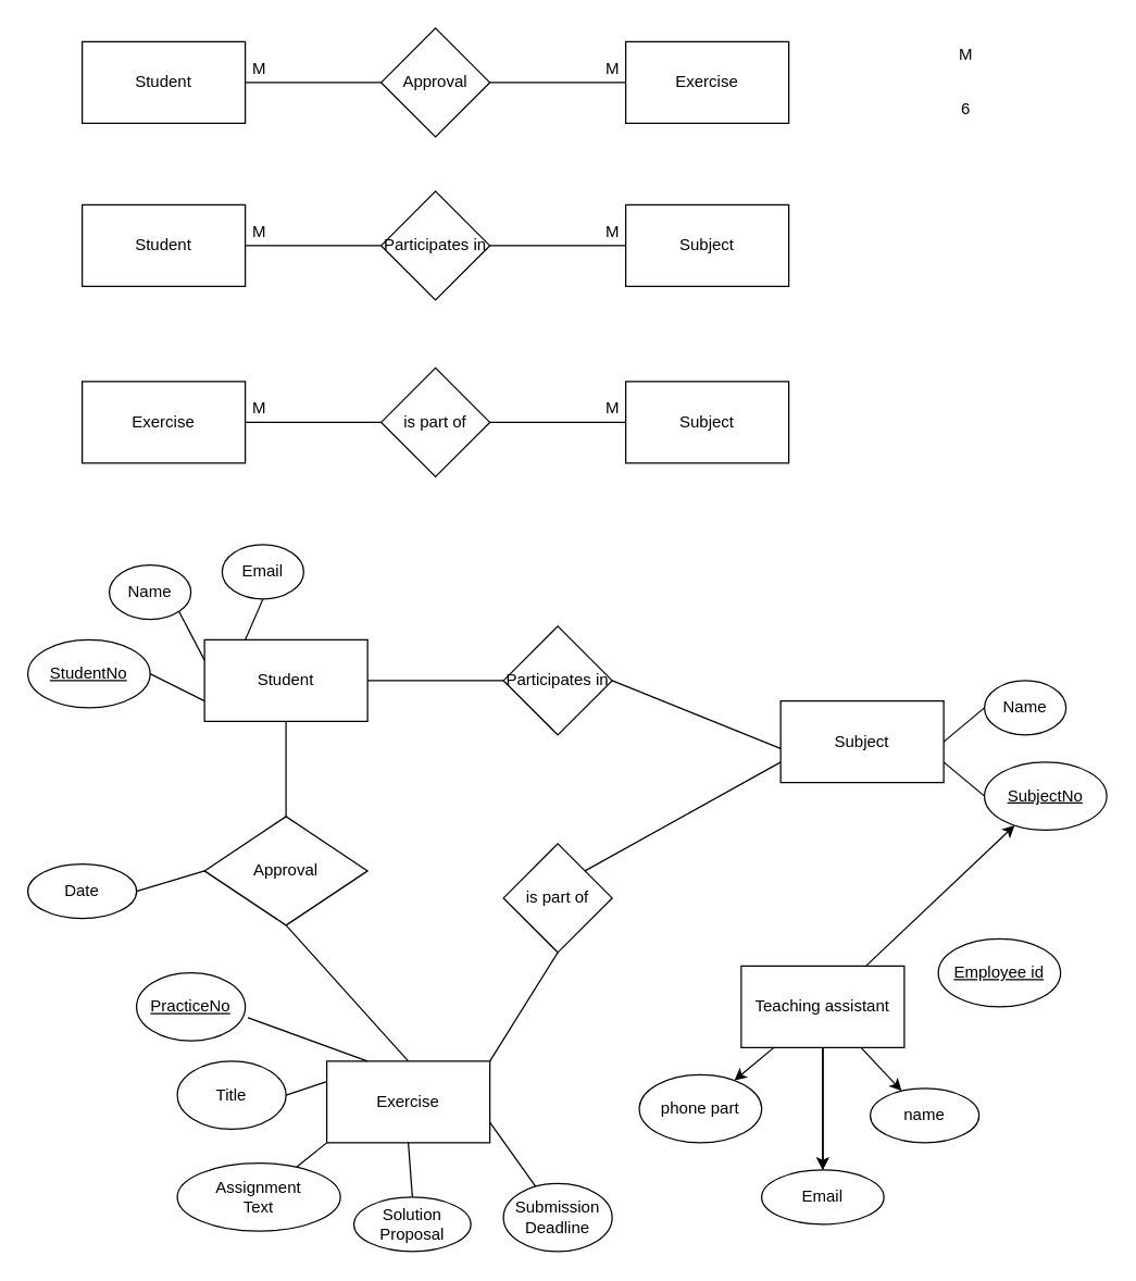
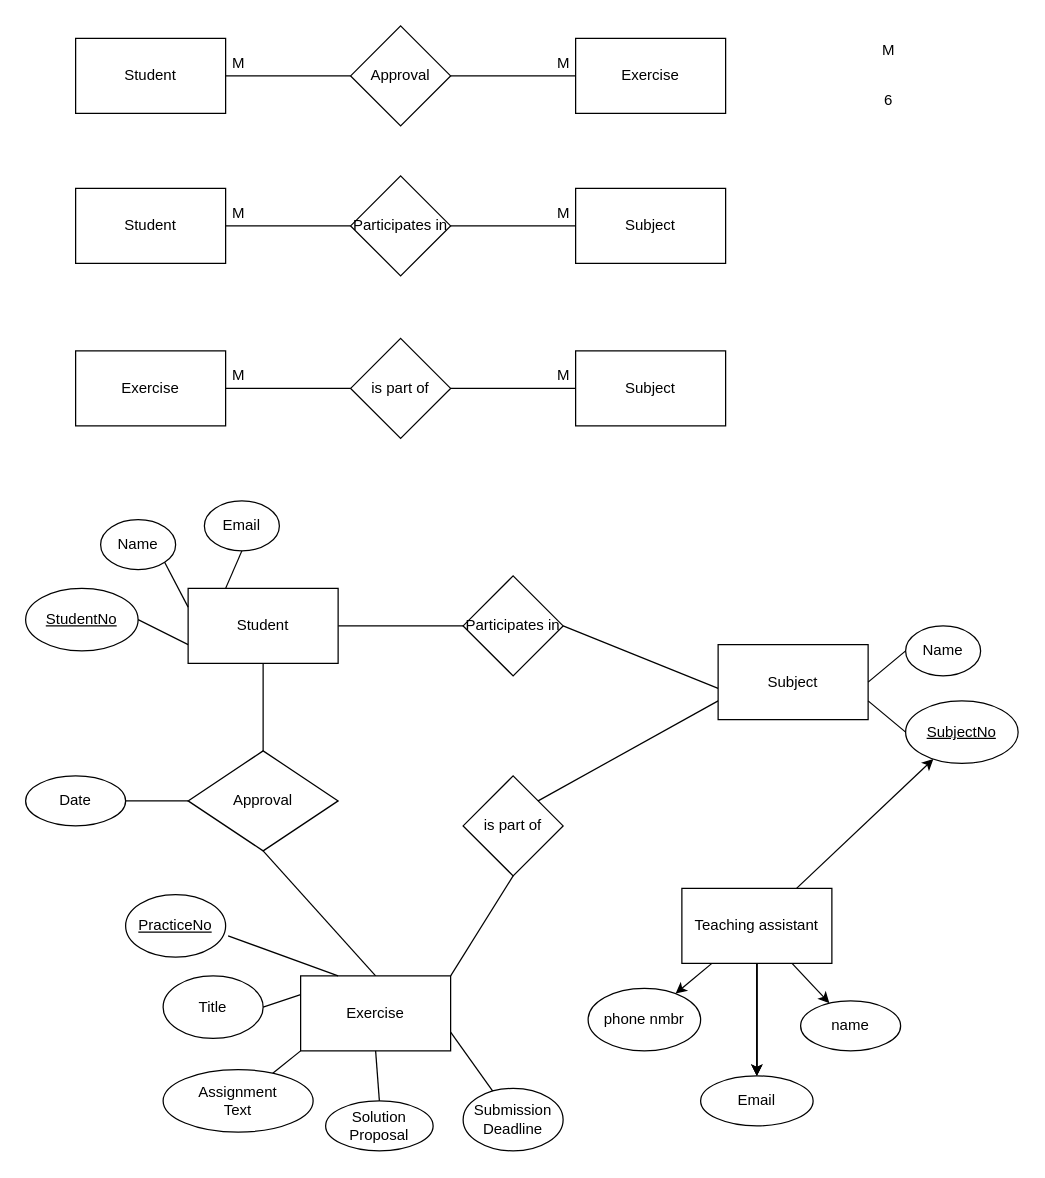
  <mxCell id="0" />
  <mxCell id="1" parent="0" />
  <mxCell id="2" value="Student" style="rounded=0;whiteSpace=wrap;html=1;" parent="1" vertex="1"><mxGeometry x="60" y="30" width="120" height="60" as="geometry" /></mxCell>
  <mxCell id="3" value="Exercise" style="rounded=0;whiteSpace=wrap;html=1;" parent="1" vertex="1"><mxGeometry x="460" y="30" width="120" height="60" as="geometry" /></mxCell>
  <mxCell id="4" value="Approval" style="rhombus;whiteSpace=wrap;html=1;" parent="1" vertex="1"><mxGeometry x="280" y="20" width="80" height="80" as="geometry" /></mxCell>
  <mxCell id="5" value="" style="endArrow=none;html=1;rounded=0;exitX=1;exitY=0.5;exitDx=0;exitDy=0;entryX=0;entryY=0.5;entryDx=0;entryDy=0;" parent="1" source="2" target="4" edge="1"><mxGeometry width="50" height="50" relative="1" as="geometry"><mxPoint x="170" y="130" as="sourcePoint" /><mxPoint x="220" y="80" as="targetPoint" /></mxGeometry></mxCell>
  <mxCell id="6" value="" style="endArrow=none;html=1;rounded=0;exitX=1;exitY=0.5;exitDx=0;exitDy=0;entryX=0;entryY=0.5;entryDx=0;entryDy=0;" parent="1" source="4" target="3" edge="1"><mxGeometry width="50" height="50" relative="1" as="geometry"><mxPoint x="310" y="100" as="sourcePoint" /><mxPoint x="360" y="50" as="targetPoint" /></mxGeometry></mxCell>
  <mxCell id="7" value="Student" style="rounded=0;whiteSpace=wrap;html=1;" parent="1" vertex="1"><mxGeometry x="60" y="150" width="120" height="60" as="geometry" /></mxCell>
  <mxCell id="8" value="Subject" style="rounded=0;whiteSpace=wrap;html=1;" parent="1" vertex="1"><mxGeometry x="460" y="150" width="120" height="60" as="geometry" /></mxCell>
  <mxCell id="9" value="Participates in" style="rhombus;whiteSpace=wrap;html=1;" parent="1" vertex="1"><mxGeometry x="280" y="140" width="80" height="80" as="geometry" /></mxCell>
  <mxCell id="10" value="" style="endArrow=none;html=1;rounded=0;exitX=1;exitY=0.5;exitDx=0;exitDy=0;entryX=0;entryY=0.5;entryDx=0;entryDy=0;" parent="1" source="7" target="9" edge="1"><mxGeometry width="50" height="50" relative="1" as="geometry"><mxPoint x="170" y="250" as="sourcePoint" /><mxPoint x="220" y="200" as="targetPoint" /></mxGeometry></mxCell>
  <mxCell id="11" value="" style="endArrow=none;html=1;rounded=0;exitX=1;exitY=0.5;exitDx=0;exitDy=0;entryX=0;entryY=0.5;entryDx=0;entryDy=0;" parent="1" source="9" target="8" edge="1"><mxGeometry width="50" height="50" relative="1" as="geometry"><mxPoint x="310" y="220" as="sourcePoint" /><mxPoint x="360" y="170" as="targetPoint" /></mxGeometry></mxCell>
  <mxCell id="12" value="Exercise" style="rounded=0;whiteSpace=wrap;html=1;" parent="1" vertex="1"><mxGeometry x="60" y="280" width="120" height="60" as="geometry" /></mxCell>
  <mxCell id="13" value="Subject" style="rounded=0;whiteSpace=wrap;html=1;" parent="1" vertex="1"><mxGeometry x="460" y="280" width="120" height="60" as="geometry" /></mxCell>
  <mxCell id="14" value="is part of" style="rhombus;whiteSpace=wrap;html=1;" parent="1" vertex="1"><mxGeometry x="280" y="270" width="80" height="80" as="geometry" /></mxCell>
  <mxCell id="15" value="" style="endArrow=none;html=1;rounded=0;exitX=1;exitY=0.5;exitDx=0;exitDy=0;entryX=0;entryY=0.5;entryDx=0;entryDy=0;" parent="1" target="14" edge="1"><mxGeometry width="50" height="50" relative="1" as="geometry"><mxPoint x="180" y="310" as="sourcePoint" /><mxPoint x="230" y="330" as="targetPoint" /></mxGeometry></mxCell>
  <mxCell id="16" value="" style="endArrow=none;html=1;rounded=0;exitX=1;exitY=0.5;exitDx=0;exitDy=0;entryX=0;entryY=0.5;entryDx=0;entryDy=0;" parent="1" source="14" edge="1"><mxGeometry width="50" height="50" relative="1" as="geometry"><mxPoint x="320" y="350" as="sourcePoint" /><mxPoint x="460" y="310" as="targetPoint" /></mxGeometry></mxCell>
  <mxCell id="17" value="M" style="text;html=1;resizable=0;autosize=1;align=center;verticalAlign=middle;points=[];fillColor=none;strokeColor=none;rounded=0;" parent="1" vertex="1"><mxGeometry x="700" y="30" width="20" height="20" as="geometry" /></mxCell>
  <mxCell id="18" value="6" style="text;html=1;resizable=0;autosize=1;align=center;verticalAlign=middle;points=[];fillColor=none;strokeColor=none;rounded=0;" parent="1" vertex="1"><mxGeometry x="700" y="70" width="20" height="20" as="geometry" /></mxCell>
  <mxCell id="19" value="M" style="text;html=1;resizable=0;autosize=1;align=center;verticalAlign=middle;points=[];fillColor=none;strokeColor=none;rounded=0;" parent="1" vertex="1"><mxGeometry x="440" y="40" width="20" height="20" as="geometry" /></mxCell>
  <mxCell id="20" value="M" style="text;html=1;resizable=0;autosize=1;align=center;verticalAlign=middle;points=[];fillColor=none;strokeColor=none;rounded=0;" parent="1" vertex="1"><mxGeometry x="180" y="40" width="20" height="20" as="geometry" /></mxCell>
  <mxCell id="21" value="M" style="text;html=1;resizable=0;autosize=1;align=center;verticalAlign=middle;points=[];fillColor=none;strokeColor=none;rounded=0;" parent="1" vertex="1"><mxGeometry x="440" y="160" width="20" height="20" as="geometry" /></mxCell>
  <mxCell id="22" value="M" style="text;html=1;resizable=0;autosize=1;align=center;verticalAlign=middle;points=[];fillColor=none;strokeColor=none;rounded=0;" parent="1" vertex="1"><mxGeometry x="180" y="160" width="20" height="20" as="geometry" /></mxCell>
  <mxCell id="23" value="M" style="text;html=1;resizable=0;autosize=1;align=center;verticalAlign=middle;points=[];fillColor=none;strokeColor=none;rounded=0;" parent="1" vertex="1"><mxGeometry x="180" y="290" width="20" height="20" as="geometry" /></mxCell>
  <mxCell id="24" value="M" style="text;html=1;resizable=0;autosize=1;align=center;verticalAlign=middle;points=[];fillColor=none;strokeColor=none;rounded=0;" parent="1" vertex="1"><mxGeometry x="440" y="290" width="20" height="20" as="geometry" /></mxCell>
  <mxCell id="25" value="Approval" style="rhombus;whiteSpace=wrap;html=1;" parent="1" vertex="1"><mxGeometry x="150" y="600" width="120" height="80" as="geometry" /></mxCell>
  <mxCell id="26" value="" style="endArrow=none;html=1;rounded=0;exitX=0.5;exitY=1;exitDx=0;exitDy=0;entryX=0.5;entryY=0;entryDx=0;entryDy=0;" parent="1" source="45" target="25" edge="1"><mxGeometry width="50" height="50" relative="1" as="geometry"><mxPoint x="180" y="500" as="sourcePoint" /><mxPoint x="120" y="690" as="targetPoint" /></mxGeometry></mxCell>
  <mxCell id="27" value="" style="endArrow=none;html=1;rounded=0;exitX=0.5;exitY=1;exitDx=0;exitDy=0;entryX=0.5;entryY=0;entryDx=0;entryDy=0;" parent="1" source="25" target="39" edge="1"><mxGeometry width="50" height="50" relative="1" as="geometry"><mxPoint x="210" y="710" as="sourcePoint" /><mxPoint x="350" y="740" as="targetPoint" /></mxGeometry></mxCell>
  <mxCell id="28" value="Participates in" style="rhombus;whiteSpace=wrap;html=1;" parent="1" vertex="1"><mxGeometry x="370" y="460" width="80" height="80" as="geometry" /></mxCell>
  <mxCell id="29" value="" style="endArrow=none;html=1;rounded=0;exitX=1;exitY=0.5;exitDx=0;exitDy=0;entryX=0;entryY=0.5;entryDx=0;entryDy=0;" parent="1" source="28" edge="1"><mxGeometry width="50" height="50" relative="1" as="geometry"><mxPoint x="424" y="590" as="sourcePoint" /><mxPoint x="574" y="550" as="targetPoint" /></mxGeometry></mxCell>
  <mxCell id="30" value="" style="endArrow=none;html=1;rounded=0;exitX=1;exitY=0.5;exitDx=0;exitDy=0;entryX=0;entryY=0.5;entryDx=0;entryDy=0;" parent="1" source="45" target="28" edge="1"><mxGeometry width="50" height="50" relative="1" as="geometry"><mxPoint x="240" y="470" as="sourcePoint" /><mxPoint x="390" y="550" as="targetPoint" /></mxGeometry></mxCell>
  <mxCell id="31" value="is part of" style="rhombus;whiteSpace=wrap;html=1;" parent="1" vertex="1"><mxGeometry x="370" y="620" width="80" height="80" as="geometry" /></mxCell>
  <mxCell id="32" value="" style="endArrow=none;html=1;rounded=0;exitX=1;exitY=0;exitDx=0;exitDy=0;entryX=0.5;entryY=1;entryDx=0;entryDy=0;" parent="1" source="39" target="31" edge="1"><mxGeometry width="50" height="50" relative="1" as="geometry"><mxPoint x="470" y="740" as="sourcePoint" /><mxPoint x="560" y="720" as="targetPoint" /></mxGeometry></mxCell>
  <mxCell id="33" value="" style="endArrow=none;html=1;rounded=0;exitX=1;exitY=0;exitDx=0;exitDy=0;entryX=0;entryY=0.75;entryDx=0;entryDy=0;" parent="1" source="31" edge="1" target="53"><mxGeometry width="50" height="50" relative="1" as="geometry"><mxPoint x="650" y="740" as="sourcePoint" /><mxPoint x="634" y="580" as="targetPoint" /></mxGeometry></mxCell>
  <mxCell id="34" value="Title" style="ellipse;whiteSpace=wrap;html=1;" parent="1" vertex="1"><mxGeometry x="130" y="780" width="80" height="50" as="geometry" /></mxCell>
  <mxCell id="35" value="&lt;u&gt;PracticeNo&lt;/u&gt;" style="ellipse;whiteSpace=wrap;html=1;" parent="1" vertex="1"><mxGeometry x="100" y="715" width="80" height="50" as="geometry" /></mxCell>
  <mxCell id="36" value="&lt;div&gt;Assignment&lt;/div&gt;&lt;div&gt;Text&lt;/div&gt;" style="ellipse;whiteSpace=wrap;html=1;" parent="1" vertex="1"><mxGeometry x="130" y="855" width="120" height="50" as="geometry" /></mxCell>
  <mxCell id="37" value="&lt;div&gt;Submission&lt;/div&gt;&lt;div&gt;Deadline&lt;/div&gt;" style="ellipse;whiteSpace=wrap;html=1;" parent="1" vertex="1"><mxGeometry x="370" y="870" width="80" height="50" as="geometry" /></mxCell>
  <mxCell id="38" value="&lt;div&gt;Solution&lt;/div&gt;&lt;div&gt;Proposal&lt;br&gt;&lt;/div&gt;" style="ellipse;whiteSpace=wrap;html=1;" parent="1" vertex="1"><mxGeometry x="260" y="880" width="86" height="40" as="geometry" /></mxCell>
  <mxCell id="39" value="Exercise" style="rounded=0;whiteSpace=wrap;html=1;" parent="1" vertex="1"><mxGeometry x="240" y="780" width="120" height="60" as="geometry" /></mxCell>
  <mxCell id="40" value="" style="endArrow=none;html=1;rounded=0;entryX=0.25;entryY=0;entryDx=0;entryDy=0;exitX=1.025;exitY=0.66;exitDx=0;exitDy=0;exitPerimeter=0;" parent="1" source="35" target="39" edge="1"><mxGeometry width="50" height="50" relative="1" as="geometry"><mxPoint x="230" y="770" as="sourcePoint" /><mxPoint x="280" y="720" as="targetPoint" /></mxGeometry></mxCell>
  <mxCell id="41" value="" style="endArrow=none;html=1;rounded=0;entryX=0;entryY=0.25;entryDx=0;entryDy=0;exitX=1;exitY=0.5;exitDx=0;exitDy=0;" parent="1" source="34" target="39" edge="1"><mxGeometry width="50" height="50" relative="1" as="geometry"><mxPoint x="272" y="753" as="sourcePoint" /><mxPoint x="330" y="780" as="targetPoint" /></mxGeometry></mxCell>
  <mxCell id="42" value="" style="endArrow=none;html=1;rounded=0;entryX=0;entryY=1;entryDx=0;entryDy=0;" parent="1" source="36" target="39" edge="1"><mxGeometry width="50" height="50" relative="1" as="geometry"><mxPoint x="210" y="980" as="sourcePoint" /><mxPoint x="260" y="930" as="targetPoint" /></mxGeometry></mxCell>
  <mxCell id="43" value="" style="endArrow=none;html=1;rounded=0;entryX=0.5;entryY=1;entryDx=0;entryDy=0;exitX=0.5;exitY=0;exitDx=0;exitDy=0;" parent="1" source="38" target="39" edge="1"><mxGeometry width="50" height="50" relative="1" as="geometry"><mxPoint x="270" y="970" as="sourcePoint" /><mxPoint x="320" y="920" as="targetPoint" /></mxGeometry></mxCell>
  <mxCell id="44" value="" style="endArrow=none;html=1;rounded=0;exitX=1;exitY=0.75;exitDx=0;exitDy=0;" parent="1" source="39" target="37" edge="1"><mxGeometry width="50" height="50" relative="1" as="geometry"><mxPoint x="460" y="840" as="sourcePoint" /><mxPoint x="510" y="790" as="targetPoint" /></mxGeometry></mxCell>
  <mxCell id="45" value="Student" style="rounded=0;whiteSpace=wrap;html=1;" parent="1" vertex="1"><mxGeometry x="150" y="470" width="120" height="60" as="geometry" /></mxCell>
  <mxCell id="46" value="Email" style="ellipse;whiteSpace=wrap;html=1;" parent="1" vertex="1"><mxGeometry x="163" y="400" width="60" height="40" as="geometry" /></mxCell>
  <mxCell id="47" value="Name" style="ellipse;whiteSpace=wrap;html=1;" parent="1" vertex="1"><mxGeometry x="80" y="415" width="60" height="40" as="geometry" /></mxCell>
  <mxCell id="48" value="&lt;div&gt;&lt;u&gt;StudentNo&lt;/u&gt;&lt;/div&gt;" style="ellipse;whiteSpace=wrap;html=1;" parent="1" vertex="1"><mxGeometry x="20" y="470" width="90" height="50" as="geometry" /></mxCell>
  <mxCell id="49" value="" style="endArrow=none;html=1;rounded=0;exitX=0.5;exitY=1;exitDx=0;exitDy=0;entryX=0.25;entryY=0;entryDx=0;entryDy=0;" parent="1" source="46" target="45" edge="1"><mxGeometry width="50" height="50" relative="1" as="geometry"><mxPoint x="190" y="480" as="sourcePoint" /><mxPoint x="240" y="430" as="targetPoint" /></mxGeometry></mxCell>
  <mxCell id="50" value="" style="endArrow=none;html=1;rounded=0;exitX=1;exitY=1;exitDx=0;exitDy=0;entryX=0;entryY=0.25;entryDx=0;entryDy=0;" parent="1" source="47" target="45" edge="1"><mxGeometry width="50" height="50" relative="1" as="geometry"><mxPoint x="300" y="470" as="sourcePoint" /><mxPoint x="350" y="420" as="targetPoint" /></mxGeometry></mxCell>
  <mxCell id="51" value="" style="endArrow=none;html=1;rounded=0;exitX=1;exitY=0.5;exitDx=0;exitDy=0;entryX=0;entryY=0.75;entryDx=0;entryDy=0;" parent="1" source="48" target="45" edge="1"><mxGeometry width="50" height="50" relative="1" as="geometry"><mxPoint x="90" y="550" as="sourcePoint" /><mxPoint x="140" y="500" as="targetPoint" /></mxGeometry></mxCell>
  <mxCell id="52" value="Name" style="ellipse;whiteSpace=wrap;html=1;" parent="1" vertex="1"><mxGeometry x="724" y="500" width="60" height="40" as="geometry" /></mxCell>
  <mxCell id="53" value="Subject" style="rounded=0;whiteSpace=wrap;html=1;" parent="1" vertex="1"><mxGeometry x="574" y="515" width="120" height="60" as="geometry" /></mxCell>
  <mxCell id="54" value="" style="endArrow=none;html=1;rounded=0;entryX=0;entryY=0.5;entryDx=0;entryDy=0;exitX=1;exitY=0.5;exitDx=0;exitDy=0;" parent="1" source="53" target="52" edge="1"><mxGeometry width="50" height="50" relative="1" as="geometry"><mxPoint x="694" y="580" as="sourcePoint" /><mxPoint x="744" y="530" as="targetPoint" /></mxGeometry></mxCell>
  <mxCell id="55" value="&lt;div&gt;&lt;u&gt;SubjectNo&lt;/u&gt;&lt;/div&gt;" style="ellipse;whiteSpace=wrap;html=1;" parent="1" vertex="1"><mxGeometry x="724" y="560" width="90" height="50" as="geometry" /></mxCell>
  <mxCell id="56" value="" style="endArrow=none;html=1;rounded=0;entryX=0;entryY=0.5;entryDx=0;entryDy=0;exitX=1;exitY=0.75;exitDx=0;exitDy=0;" parent="1" source="53" target="55" edge="1"><mxGeometry width="50" height="50" relative="1" as="geometry"><mxPoint x="584" y="620" as="sourcePoint" /><mxPoint x="634" y="570" as="targetPoint" /></mxGeometry></mxCell>
- <mxCell id="57" value="Date" style="ellipse;whiteSpace=wrap;html=1;" parent="1" vertex="1"><mxGeometry x="20" y="635" width="80" height="40" as="geometry" /></mxCell>
+ <mxCell id="57" value="Date" style="ellipse;whiteSpace=wrap;html=1;" parent="1" vertex="1"><mxGeometry x="20" y="620" width="80" height="40" as="geometry" /></mxCell>
  <mxCell id="58" value="" style="endArrow=none;html=1;rounded=0;entryX=0;entryY=0.5;entryDx=0;entryDy=0;exitX=1;exitY=0.5;exitDx=0;exitDy=0;" parent="1" source="57" edge="1"><mxGeometry width="50" height="50" relative="1" as="geometry"><mxPoint x="110" y="730" as="sourcePoint" /><mxPoint x="150" y="640" as="targetPoint" /></mxGeometry></mxCell>
  <mxCell id="59" value="" style="edgeStyle=none;html=1;" edge="1" parent="1" source="65" target="55"><mxGeometry relative="1" as="geometry" /></mxCell>
  <mxCell id="60" value="" style="edgeStyle=none;html=1;" edge="1" parent="1" source="65" target="67"><mxGeometry relative="1" as="geometry" /></mxCell>
  <mxCell id="61" value="" style="edgeStyle=none;html=1;" edge="1" parent="1" source="65" target="68"><mxGeometry relative="1" as="geometry" /></mxCell>
  <mxCell id="62" value="" style="edgeStyle=none;html=1;" edge="1" parent="1" source="65" target="68"><mxGeometry relative="1" as="geometry" /></mxCell>
  <mxCell id="63" value="" style="edgeStyle=none;html=1;" edge="1" parent="1" source="65" target="68"><mxGeometry relative="1" as="geometry" /></mxCell>
  <mxCell id="64" value="" style="edgeStyle=none;html=1;" edge="1" parent="1" source="65" target="69"><mxGeometry relative="1" as="geometry" /></mxCell>
  <mxCell id="65" value="Teaching assistant" style="rounded=0;whiteSpace=wrap;html=1;" vertex="1" parent="1"><mxGeometry x="545" y="710" width="120" height="60" as="geometry" /></mxCell>
- <mxCell id="66" value="&lt;u&gt;Employee id&lt;/u&gt;" style="ellipse;whiteSpace=wrap;html=1;rounded=0;" vertex="1" parent="1"><mxGeometry x="690" y="690" width="90" height="50" as="geometry" /></mxCell>
  <mxCell id="67" value="name" style="ellipse;whiteSpace=wrap;html=1;rounded=0;" vertex="1" parent="1"><mxGeometry x="640" y="800" width="80" height="40" as="geometry" /></mxCell>
  <mxCell id="68" value="Email" style="ellipse;whiteSpace=wrap;html=1;rounded=0;" vertex="1" parent="1"><mxGeometry x="560" y="860" width="90" height="40" as="geometry" /></mxCell>
- <mxCell id="69" value="phone part" style="ellipse;whiteSpace=wrap;html=1;rounded=0;" vertex="1" parent="1"><mxGeometry x="470" y="790" width="90" height="50" as="geometry" /></mxCell>
+ <mxCell id="69" value="phone nmbr" style="ellipse;whiteSpace=wrap;html=1;rounded=0;" vertex="1" parent="1"><mxGeometry x="470" y="790" width="90" height="50" as="geometry" /></mxCell>
